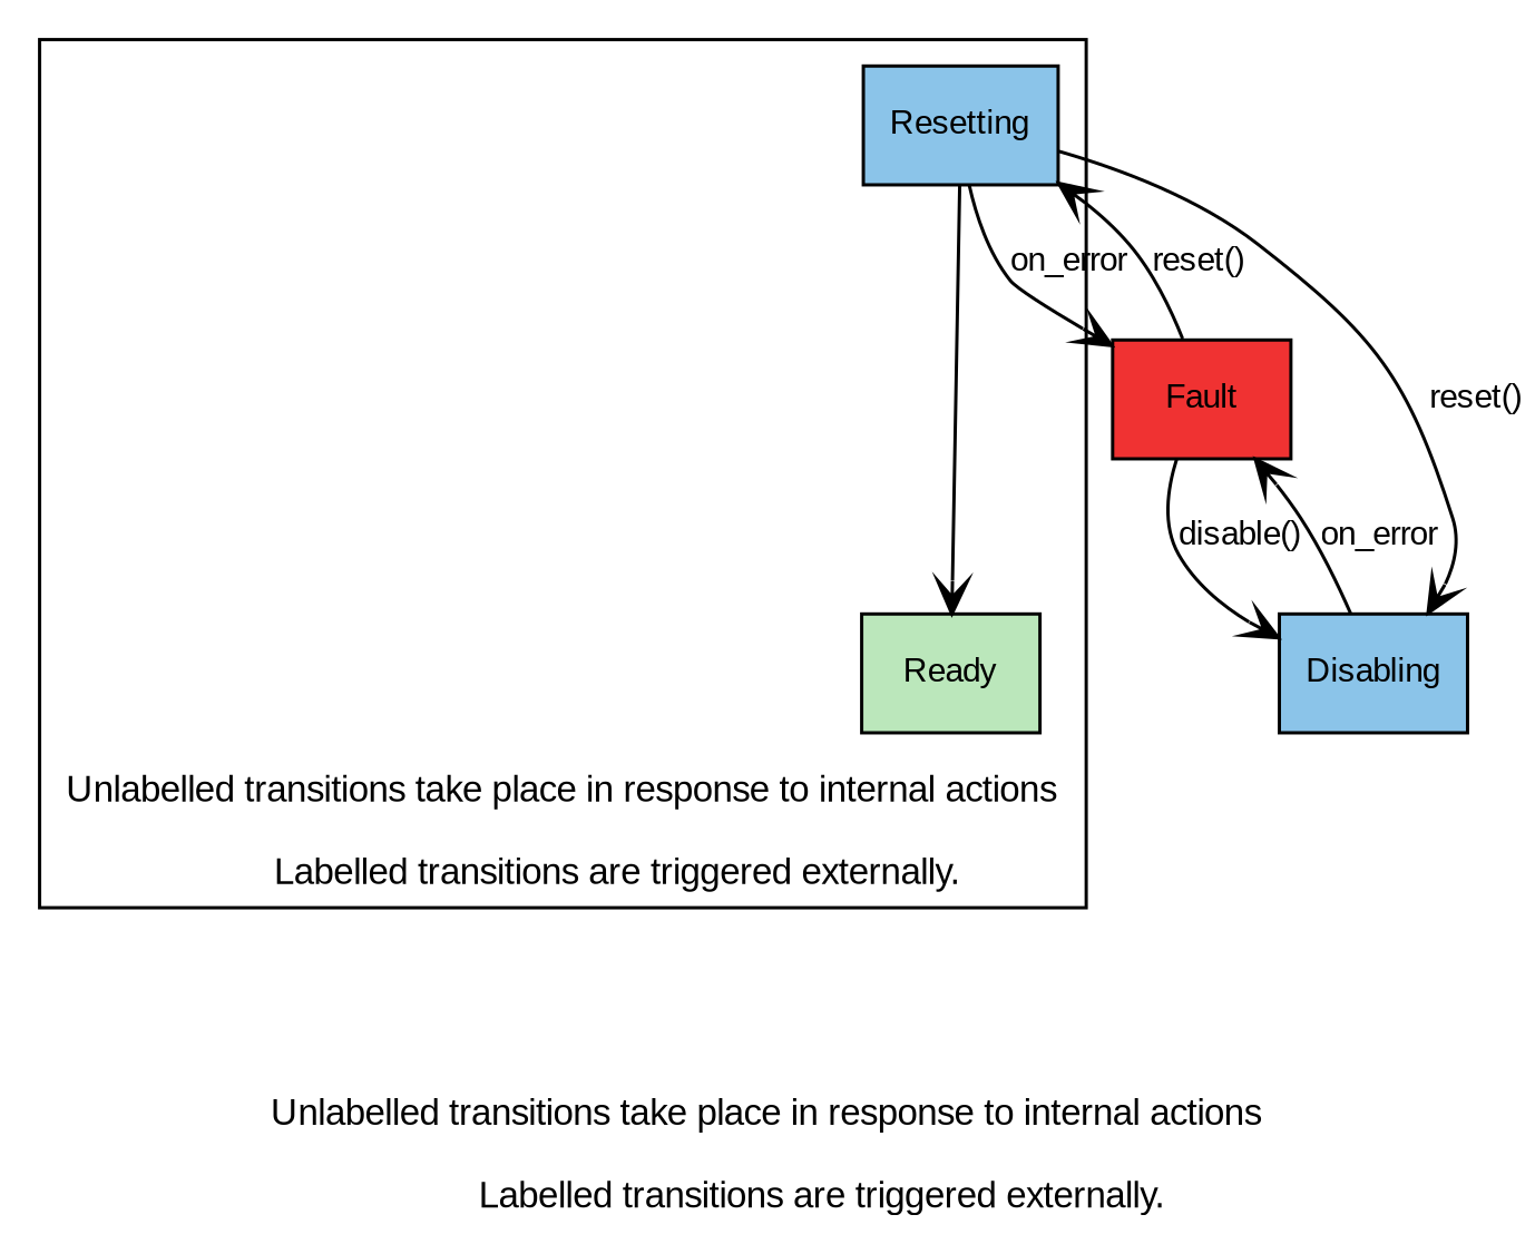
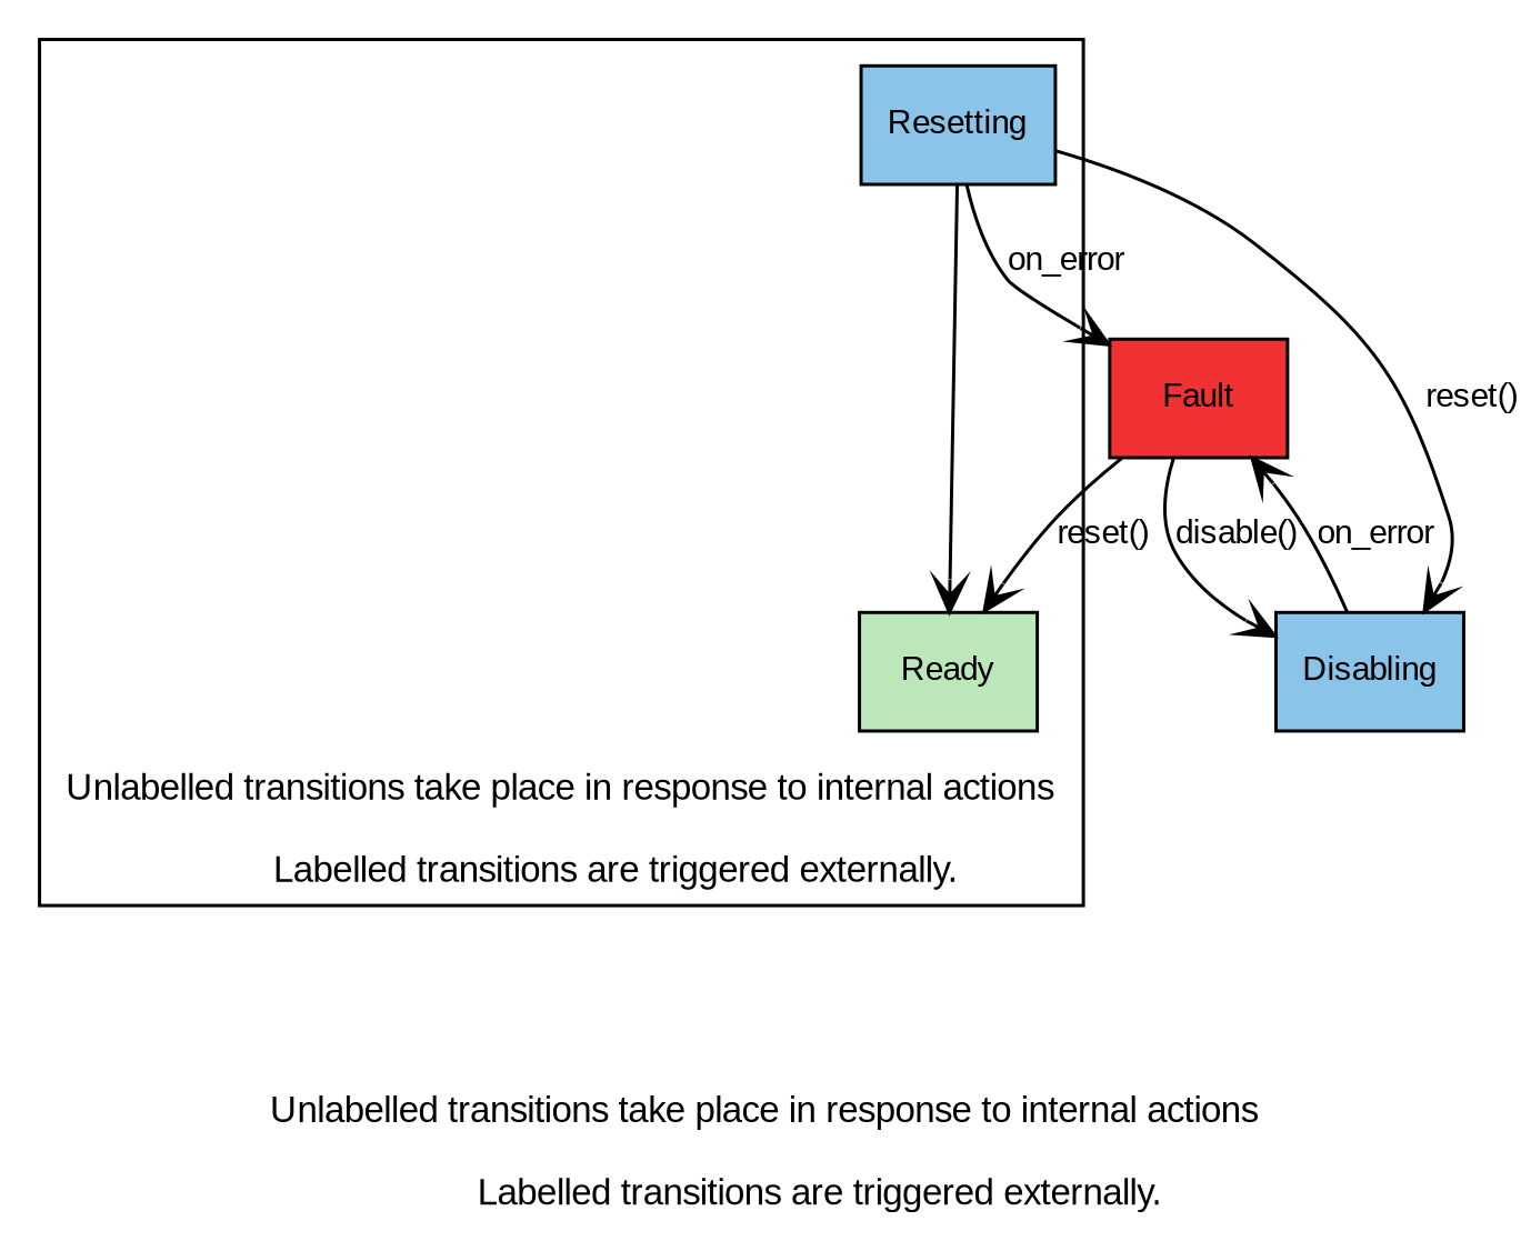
  digraph {
    compound=true
    fontname="Liberation Sans"
    fontsize=11
    label="Unlabelled transitions take place in response to internal actions\n\n           Labelled transitions are triggered externally."
    labelloc=bottom
    newrank=true
    rankdir=TB
    node [fillcolor="#8BC4E9" fontname="Liberation Sans" fontsize=10 shape=rect style=filled]
    edge [arrowhead=vee fontname="Liberation Sans" fontsize=10]
    Ready [fillcolor="#BBE7BB"]
    Resetting
    Fault [fillcolor="#F03232"]
    Disabling
    subgraph cluster_1 {
      Ready
      Resetting
    }
    Resetting -> Ready
    Resetting -> Fault [label=on_error]
    Resetting -> Disabling [label="reset()"]
-   Fault -> Resetting [label="reset()"]
+   Fault -> Ready [label="reset()"]
    Fault -> Disabling [label="disable()"]
    Disabling -> Fault [label=on_error]
  }
